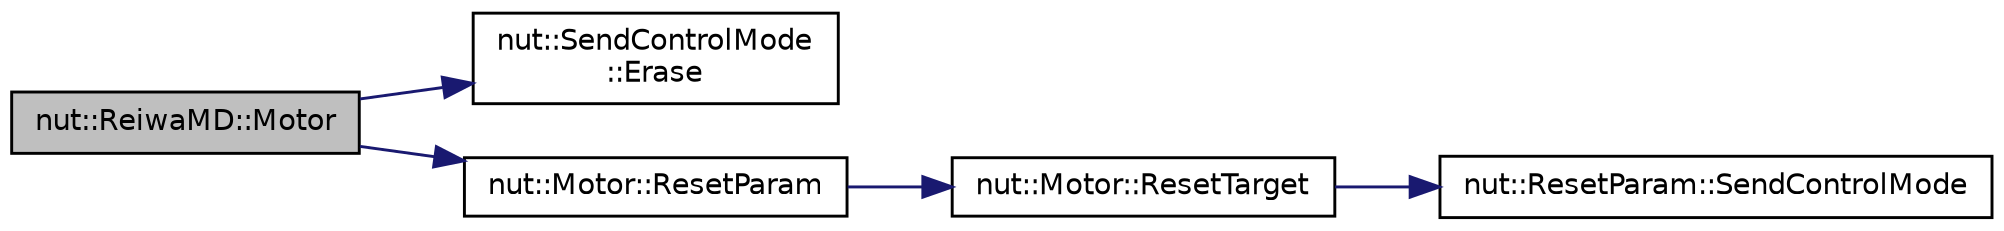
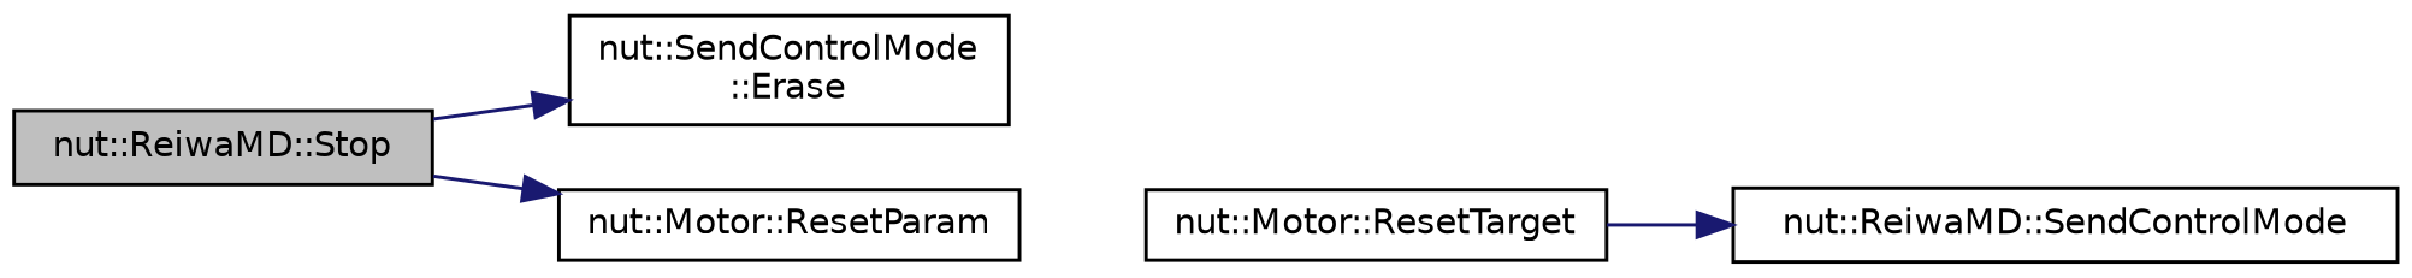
  digraph {
    rankdir=LR
    node [color=black fillcolor=white fontname=Helvetica fontsize=10 shape=record style=filled]
    edge [color=midnightblue fontname=Helvetica fontsize=10 labelfontname=Helvetica labelfontsize=10 style=solid]
-   n1 [fillcolor=grey75 fontcolor=black height=0.2 label="nut::ReiwaMD::Motor" width=0.4]
+   n1 [fillcolor=grey75 fontcolor=black height=0.2 label="nut::ReiwaMD::Stop" width=0.4]
    n2 [height=0.2 label="nut::SendControlMode\l::Erase" width=0.4]
    n3 [height=0.2 label="nut::Motor::ResetParam" width=0.4]
    n4 [height=0.2 label="nut::Motor::ResetTarget" width=0.4]
-   n5 [height=0.2 label="nut::ResetParam::SendControlMode" width=0.4]
+   n5 [height=0.2 label="nut::ReiwaMD::SendControlMode" width=0.4]
    n1 -> n2
    n1 -> n3
-   n3 -> n4
    n4 -> n5
  }
